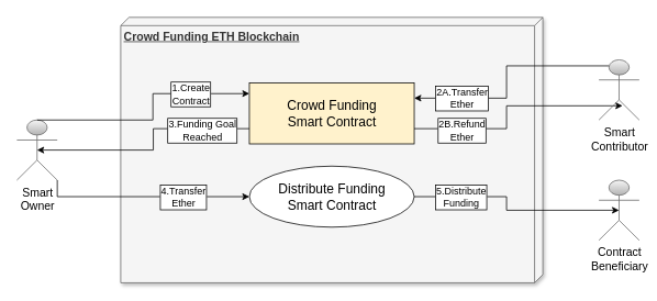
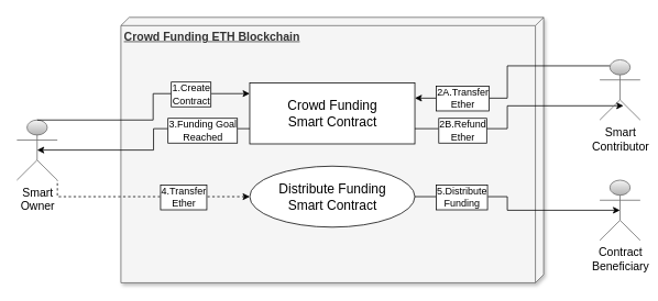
  <mxCell id="0" />
  <mxCell id="1" parent="0" />
  <mxCell id="2" value="&lt;font style=&quot;font-size: 14px&quot;&gt;Smart&lt;br&gt;Owner&lt;/font&gt;" style="shape=umlActor;verticalLabelPosition=bottom;verticalAlign=top;html=1;outlineConnect=0;fillColor=#f5f5f5;strokeColor=#666666;gradientColor=#b3b3b3;" vertex="1" parent="1"><mxGeometry x="20" y="145" width="49" height="73" as="geometry" /></mxCell>
  <mxCell id="3" value="&lt;b&gt;&lt;font style=&quot;font-size: 14px&quot;&gt;Crowd Funding ETH Blockchain&lt;/font&gt;&lt;/b&gt;" style="verticalAlign=top;align=left;spacingTop=8;spacingLeft=2;spacingRight=12;shape=cube;size=10;direction=south;fontStyle=4;html=1;shadow=1;fillColor=#f5f5f5;strokeColor=#666666;fontColor=#333333;" vertex="1" parent="1"><mxGeometry x="146" y="20.5" width="512" height="322" as="geometry" /></mxCell>
  <mxCell id="4" style="edgeStyle=orthogonalEdgeStyle;rounded=0;orthogonalLoop=1;jettySize=auto;html=1;exitX=0;exitY=0.5;exitDx=0;exitDy=0;startArrow=classic;startFill=1;endArrow=none;endFill=0;entryX=0.5;entryY=0;entryDx=0;entryDy=0;entryPerimeter=0;" edge="1" parent="1" target="2"><mxGeometry relative="1" as="geometry"><mxPoint x="302" y="113" as="sourcePoint" /><mxPoint x="68" y="145" as="targetPoint" /><Array as="points"><mxPoint x="185" y="113" /><mxPoint x="185" y="145" /></Array></mxGeometry></mxCell>
  <mxCell id="5" value="&lt;font style=&quot;font-size: 12px&quot;&gt;1.Create&lt;br&gt;Contract&lt;/font&gt;" style="edgeLabel;html=1;align=center;verticalAlign=middle;resizable=0;points=[];labelBorderColor=#000000;" vertex="1" connectable="0" parent="4"><mxGeometry x="-0.345" y="1" relative="1" as="geometry"><mxPoint x="23" y="-1" as="offset" /></mxGeometry></mxCell>
  <mxCell id="6" style="edgeStyle=orthogonalEdgeStyle;rounded=0;orthogonalLoop=1;jettySize=auto;html=1;exitX=1;exitY=0.25;exitDx=0;exitDy=0;entryX=0.25;entryY=0.1;entryDx=0;entryDy=0;entryPerimeter=0;startArrow=classic;startFill=1;endArrow=none;endFill=0;" edge="1" parent="1" source="12" target="18"><mxGeometry relative="1" as="geometry" /></mxCell>
  <mxCell id="7" value="&lt;font style=&quot;font-size: 12px&quot;&gt;2A.Transfer&lt;br&gt;Ether&lt;/font&gt;" style="edgeLabel;html=1;align=center;verticalAlign=middle;resizable=0;points=[];labelBorderColor=#000000;" vertex="1" connectable="0" parent="6"><mxGeometry x="-0.682" y="-1" relative="1" as="geometry"><mxPoint x="13" y="-1.5" as="offset" /></mxGeometry></mxCell>
  <mxCell id="8" style="edgeStyle=orthogonalEdgeStyle;rounded=0;orthogonalLoop=1;jettySize=auto;html=1;exitX=1;exitY=0.75;exitDx=0;exitDy=0;entryX=0.584;entryY=0.764;entryDx=0;entryDy=0;entryPerimeter=0;startArrow=none;startFill=0;endArrow=classic;endFill=1;" edge="1" parent="1" source="12" target="18"><mxGeometry relative="1" as="geometry" /></mxCell>
  <mxCell id="9" value="&lt;font style=&quot;font-size: 12px&quot;&gt;2B.Refund&lt;br&gt;Ether&lt;/font&gt;" style="edgeLabel;html=1;align=center;verticalAlign=middle;resizable=0;points=[];labelBorderColor=#000000;" vertex="1" connectable="0" parent="8"><mxGeometry x="-0.716" y="-2" relative="1" as="geometry"><mxPoint x="17" as="offset" /></mxGeometry></mxCell>
  <mxCell id="10" style="edgeStyle=orthogonalEdgeStyle;rounded=0;orthogonalLoop=1;jettySize=auto;html=1;exitX=0;exitY=0.75;exitDx=0;exitDy=0;entryX=0.5;entryY=0.5;entryDx=0;entryDy=0;entryPerimeter=0;startArrow=none;startFill=0;endArrow=classic;endFill=1;" edge="1" parent="1" source="12" target="2"><mxGeometry relative="1" as="geometry" /></mxCell>
  <mxCell id="11" value="3.Funding Goal&lt;br style=&quot;font-size: 12px&quot;&gt;Reached" style="edgeLabel;html=1;align=center;verticalAlign=middle;resizable=0;points=[];fontSize=12;labelBorderColor=#000000;" vertex="1" connectable="0" parent="10"><mxGeometry x="-0.464" y="2" relative="1" as="geometry"><mxPoint x="18" as="offset" /></mxGeometry></mxCell>
- <mxCell id="12" value="&lt;font style=&quot;font-size: 16px&quot;&gt;Crowd Funding&lt;br&gt;Smart Contract&lt;br&gt;&lt;/font&gt;" style="html=1;fillColor=#fff2cc;" vertex="1" parent="1"><mxGeometry x="302" y="100" width="200" height="74" as="geometry" /></mxCell>
- <mxCell id="13" style="edgeStyle=orthogonalEdgeStyle;rounded=0;orthogonalLoop=1;jettySize=auto;html=1;entryX=1;entryY=1;entryDx=0;entryDy=0;entryPerimeter=0;startArrow=classic;startFill=1;endArrow=none;endFill=0;" edge="1" parent="1" source="17" target="2"><mxGeometry relative="1" as="geometry" /></mxCell>
+ <mxCell id="12" value="&lt;font style=&quot;font-size: 16px&quot;&gt;Crowd Funding&lt;br&gt;Smart Contract&lt;br&gt;&lt;/font&gt;" style="html=1;" vertex="1" parent="1"><mxGeometry x="302" y="100" width="200" height="74" as="geometry" /></mxCell>
+ <mxCell id="13" style="edgeStyle=orthogonalEdgeStyle;rounded=0;orthogonalLoop=1;jettySize=auto;html=1;entryX=1;entryY=1;entryDx=0;entryDy=0;entryPerimeter=0;startArrow=classic;startFill=1;endArrow=none;endFill=0;dashed=1;" edge="1" parent="1" source="17" target="2"><mxGeometry relative="1" as="geometry" /></mxCell>
  <mxCell id="14" value="&lt;font style=&quot;font-size: 12px&quot;&gt;4.Transfer&lt;br&gt;Ether&lt;br&gt;&lt;/font&gt;" style="edgeLabel;html=1;align=center;verticalAlign=middle;resizable=0;points=[];labelBorderColor=#000000;" vertex="1" connectable="0" parent="13"><mxGeometry x="-0.282" relative="1" as="geometry"><mxPoint x="10" as="offset" /></mxGeometry></mxCell>
  <mxCell id="15" style="edgeStyle=orthogonalEdgeStyle;rounded=0;orthogonalLoop=1;jettySize=auto;html=1;exitX=1;exitY=0.5;exitDx=0;exitDy=0;entryX=0.5;entryY=0.5;entryDx=0;entryDy=0;entryPerimeter=0;startArrow=none;startFill=0;endArrow=classic;endFill=1;" edge="1" parent="1" source="17" target="19"><mxGeometry relative="1" as="geometry" /></mxCell>
  <mxCell id="16" value="&lt;font style=&quot;font-size: 12px&quot;&gt;5.Distribute&lt;br&gt;Funding&lt;/font&gt;" style="edgeLabel;html=1;align=center;verticalAlign=middle;resizable=0;points=[];labelBorderColor=#000000;" vertex="1" connectable="0" parent="15"><mxGeometry x="-0.684" y="1" relative="1" as="geometry"><mxPoint x="14" y="1" as="offset" /></mxGeometry></mxCell>
  <mxCell id="17" value="&lt;font style=&quot;font-size: 16px&quot;&gt;Distribute Funding&lt;br&gt;Smart Contract&lt;br&gt;&lt;/font&gt;" style="ellipse;html=1;" vertex="1" parent="1"><mxGeometry x="302" y="201" width="200" height="74" as="geometry" /></mxCell>
  <mxCell id="18" value="&lt;font style=&quot;font-size: 14px&quot;&gt;Smart&lt;br&gt;Contributor&lt;/font&gt;" style="shape=umlActor;verticalLabelPosition=bottom;verticalAlign=top;html=1;outlineConnect=0;fillColor=#f5f5f5;strokeColor=#666666;gradientColor=#b3b3b3;" vertex="1" parent="1"><mxGeometry x="726" y="72" width="49" height="73" as="geometry" /></mxCell>
  <mxCell id="19" value="&lt;font style=&quot;font-size: 14px&quot;&gt;Contract&lt;br&gt;Beneficiary&lt;/font&gt;" style="shape=umlActor;verticalLabelPosition=bottom;verticalAlign=top;html=1;outlineConnect=0;fillColor=#f5f5f5;strokeColor=#666666;gradientColor=#b3b3b3;" vertex="1" parent="1"><mxGeometry x="726" y="218" width="49" height="73" as="geometry" /></mxCell>
